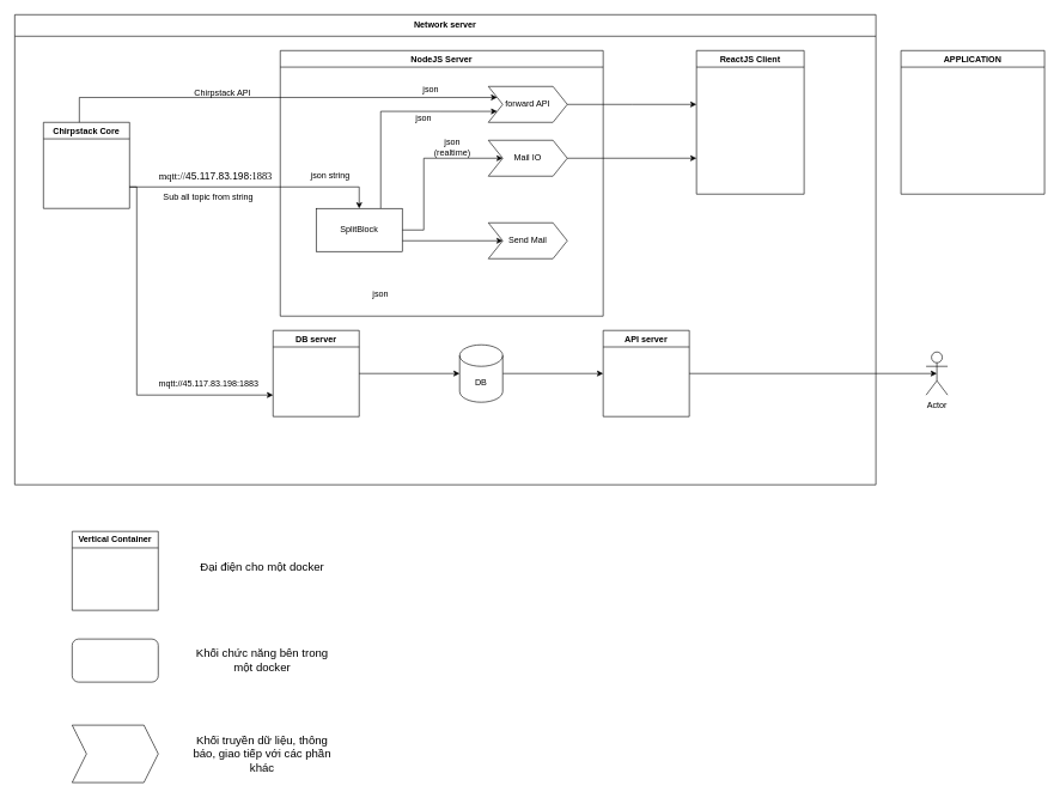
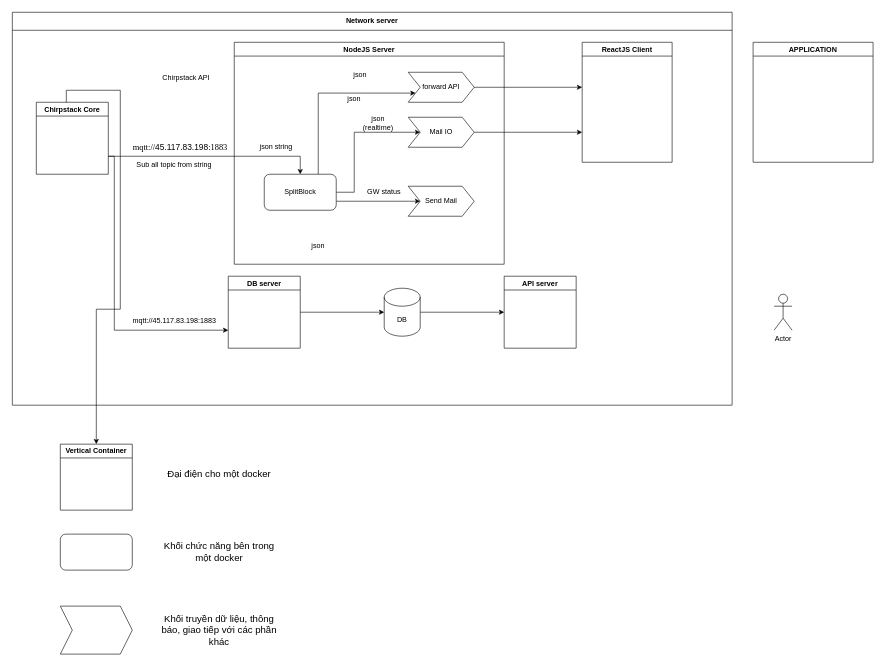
  <mxCell id="0" />
  <mxCell id="1" parent="0" />
  <mxCell id="2" value="Network server" style="swimlane;whiteSpace=wrap;html=1;startSize=30;" parent="1" vertex="1"><mxGeometry x="20" y="20" width="1200" height="655" as="geometry" /></mxCell>
  <mxCell id="3" value="NodeJS Server" style="swimlane;whiteSpace=wrap;html=1;startSize=23;" parent="2" vertex="1"><mxGeometry x="370" y="50" width="450" height="370" as="geometry" /></mxCell>
  <mxCell id="4" style="edgeStyle=orthogonalEdgeStyle;rounded=0;orthogonalLoop=1;jettySize=auto;html=1;exitX=1;exitY=0.5;exitDx=0;exitDy=0;" parent="3" source="5" edge="1"><mxGeometry relative="1" as="geometry"><mxPoint x="580" y="75" as="targetPoint" /></mxGeometry></mxCell>
  <mxCell id="5" value="forward API" style="shape=step;perimeter=stepPerimeter;whiteSpace=wrap;html=1;fixedSize=1;" parent="3" vertex="1"><mxGeometry x="290" y="50" width="110" height="50" as="geometry" /></mxCell>
  <mxCell id="6" style="edgeStyle=orthogonalEdgeStyle;rounded=0;orthogonalLoop=1;jettySize=auto;html=1;exitX=0.75;exitY=0;exitDx=0;exitDy=0;entryX=0;entryY=0.75;entryDx=0;entryDy=0;" parent="3" source="9" target="5" edge="1"><mxGeometry relative="1" as="geometry"><Array as="points"><mxPoint x="140" y="85" /></Array></mxGeometry></mxCell>
  <mxCell id="7" style="edgeStyle=orthogonalEdgeStyle;rounded=0;orthogonalLoop=1;jettySize=auto;html=1;exitX=1;exitY=0.5;exitDx=0;exitDy=0;entryX=0;entryY=0.5;entryDx=0;entryDy=0;" parent="3" source="9" target="10" edge="1"><mxGeometry relative="1" as="geometry"><Array as="points"><mxPoint x="200" y="250" /><mxPoint x="200" y="150" /></Array></mxGeometry></mxCell>
  <mxCell id="8" style="edgeStyle=orthogonalEdgeStyle;rounded=0;orthogonalLoop=1;jettySize=auto;html=1;exitX=1;exitY=0.75;exitDx=0;exitDy=0;entryX=0;entryY=0.5;entryDx=0;entryDy=0;" parent="3" source="9" target="11" edge="1"><mxGeometry relative="1" as="geometry" /></mxCell>
- <mxCell id="9" value="SplitBlock" style="whiteSpace=wrap;html=1;rounded=0;" parent="3" vertex="1"><mxGeometry x="50" y="220" width="120" height="60" as="geometry" /></mxCell>
+ <mxCell id="9" value="SplitBlock" style="rounded=1;whiteSpace=wrap;html=1;" parent="3" vertex="1"><mxGeometry x="50" y="220" width="120" height="60" as="geometry" /></mxCell>
  <mxCell id="10" value="Mail IO" style="shape=step;perimeter=stepPerimeter;whiteSpace=wrap;html=1;fixedSize=1;" parent="3" vertex="1"><mxGeometry x="290" y="125" width="110" height="50" as="geometry" /></mxCell>
  <mxCell id="11" value="Send Mail" style="shape=step;perimeter=stepPerimeter;whiteSpace=wrap;html=1;fixedSize=1;" parent="3" vertex="1"><mxGeometry x="290" y="240" width="110" height="50" as="geometry" /></mxCell>
  <mxCell id="12" value="json" style="text;html=1;strokeColor=none;fillColor=none;align=center;verticalAlign=middle;whiteSpace=wrap;rounded=0;" parent="3" vertex="1"><mxGeometry x="110" y="325" width="60" height="30" as="geometry" /></mxCell>
+ <mxCell id="13" value="GW status" style="text;html=1;strokeColor=none;fillColor=none;align=center;verticalAlign=middle;whiteSpace=wrap;rounded=0;" parent="3" vertex="1"><mxGeometry x="220" y="235" width="60" height="30" as="geometry" /></mxCell>
  <mxCell id="14" value="json (realtime)" style="text;html=1;strokeColor=none;fillColor=none;align=center;verticalAlign=middle;whiteSpace=wrap;rounded=0;" parent="3" vertex="1"><mxGeometry x="210" y="120" width="60" height="30" as="geometry" /></mxCell>
  <mxCell id="15" value="json" style="text;html=1;strokeColor=none;fillColor=none;align=center;verticalAlign=middle;whiteSpace=wrap;rounded=0;" parent="3" vertex="1"><mxGeometry x="180" y="40" width="60" height="30" as="geometry" /></mxCell>
  <mxCell id="16" value="json" style="text;html=1;strokeColor=none;fillColor=none;align=center;verticalAlign=middle;whiteSpace=wrap;rounded=0;" parent="3" vertex="1"><mxGeometry x="170" y="80" width="60" height="30" as="geometry" /></mxCell>
  <mxCell id="17" value="json string" style="text;html=1;strokeColor=none;fillColor=none;align=center;verticalAlign=middle;whiteSpace=wrap;rounded=0;" parent="3" vertex="1"><mxGeometry x="40" y="160" width="60" height="30" as="geometry" /></mxCell>
  <mxCell id="18" style="edgeStyle=orthogonalEdgeStyle;rounded=0;orthogonalLoop=1;jettySize=auto;html=1;exitX=1;exitY=0.5;exitDx=0;exitDy=0;exitPerimeter=0;entryX=0;entryY=0.5;entryDx=0;entryDy=0;" parent="2" source="19" target="22" edge="1"><mxGeometry relative="1" as="geometry"><mxPoint x="765" y="500" as="targetPoint" /></mxGeometry></mxCell>
  <mxCell id="19" value="DB" style="shape=cylinder3;whiteSpace=wrap;html=1;boundedLbl=1;backgroundOutline=1;size=15;" parent="2" vertex="1"><mxGeometry x="620" y="460" width="60" height="80" as="geometry" /></mxCell>
  <mxCell id="20" value="ReactJS Client" style="swimlane;whiteSpace=wrap;html=1;" parent="2" vertex="1"><mxGeometry x="950" y="50" width="150" height="200" as="geometry" /></mxCell>
  <mxCell id="21" style="edgeStyle=orthogonalEdgeStyle;rounded=0;orthogonalLoop=1;jettySize=auto;html=1;exitX=1;exitY=0.5;exitDx=0;exitDy=0;entryX=0;entryY=0.75;entryDx=0;entryDy=0;" parent="2" source="10" target="20" edge="1"><mxGeometry relative="1" as="geometry" /></mxCell>
  <mxCell id="22" value="API server" style="swimlane;whiteSpace=wrap;html=1;" vertex="1" parent="2"><mxGeometry x="820" y="440" width="120" height="120" as="geometry" /></mxCell>
  <mxCell id="23" value="DB server" style="swimlane;whiteSpace=wrap;html=1;" vertex="1" parent="2"><mxGeometry x="360" y="440" width="120" height="120" as="geometry" /></mxCell>
  <mxCell id="24" style="edgeStyle=orthogonalEdgeStyle;rounded=0;orthogonalLoop=1;jettySize=auto;html=1;exitX=1;exitY=0.5;exitDx=0;exitDy=0;entryX=0;entryY=0.5;entryDx=0;entryDy=0;entryPerimeter=0;" edge="1" parent="2" source="23" target="19"><mxGeometry relative="1" as="geometry" /></mxCell>
  <mxCell id="25" style="edgeStyle=orthogonalEdgeStyle;rounded=0;orthogonalLoop=1;jettySize=auto;html=1;exitX=1;exitY=0.75;exitDx=0;exitDy=0;entryX=0.5;entryY=0;entryDx=0;entryDy=0;" edge="1" parent="2" source="27" target="9"><mxGeometry relative="1" as="geometry"><mxPoint x="410" y="215" as="targetPoint" /><Array as="points"><mxPoint x="480" y="240" /></Array></mxGeometry></mxCell>
  <mxCell id="26" style="edgeStyle=orthogonalEdgeStyle;rounded=0;orthogonalLoop=1;jettySize=auto;html=1;exitX=1;exitY=0.75;exitDx=0;exitDy=0;entryX=0;entryY=0.75;entryDx=0;entryDy=0;" edge="1" parent="2" source="27" target="23"><mxGeometry relative="1" as="geometry"><Array as="points"><mxPoint x="170" y="240" /><mxPoint x="170" y="530" /></Array></mxGeometry></mxCell>
  <mxCell id="27" value="Chirpstack Core" style="swimlane;whiteSpace=wrap;html=1;" vertex="1" parent="2"><mxGeometry x="40" y="150" width="120" height="120" as="geometry" /></mxCell>
- <mxCell id="28" style="edgeStyle=orthogonalEdgeStyle;rounded=0;orthogonalLoop=1;jettySize=auto;html=1;exitX=0;exitY=0;exitDx=50;exitDy=0;exitPerimeter=0;entryX=0;entryY=0.25;entryDx=0;entryDy=0;" parent="2" source="27" target="5" edge="1"><mxGeometry relative="1" as="geometry"><mxPoint x="100" y="145" as="sourcePoint" /></mxGeometry></mxCell>
+ <mxCell id="28" style="edgeStyle=orthogonalEdgeStyle;rounded=0;orthogonalLoop=1;jettySize=auto;html=1;exitX=0;exitY=0;exitDx=50;exitDy=0;exitPerimeter=0;" parent="2" source="27" target="36" edge="1"><mxGeometry relative="1" as="geometry"><mxPoint x="100" y="145" as="sourcePoint" /></mxGeometry></mxCell>
  <mxCell id="29" value="mqtt://45.117.83.198:1883" style="text;html=1;align=center;verticalAlign=middle;resizable=0;points=[];autosize=1;strokeColor=none;fillColor=none;" vertex="1" parent="2"><mxGeometry x="190" y="500" width="160" height="30" as="geometry" /></mxCell>
  <mxCell id="30" value="Chirpstack API" style="text;html=1;strokeColor=none;fillColor=none;align=center;verticalAlign=middle;whiteSpace=wrap;rounded=0;" parent="1" vertex="1"><mxGeometry x="260" y="115" width="100" height="30" as="geometry" /></mxCell>
  <mxCell id="31" value="&lt;p style=&quot;font-size: 14px; line-height: 19px;&quot;&gt;&lt;font style=&quot;background-color: rgb(255, 255, 255);&quot; face=&quot;Times New Roman&quot;&gt;mqtt://&lt;/font&gt;45.117.83.198&lt;span style=&quot;background-color: rgb(255, 255, 255); font-family: &amp;quot;Times New Roman&amp;quot;;&quot;&gt;:1883&lt;/span&gt;&lt;/p&gt;" style="text;html=1;strokeColor=none;fillColor=none;align=center;verticalAlign=middle;whiteSpace=wrap;rounded=0;" parent="1" vertex="1"><mxGeometry x="230" y="230" width="140" height="30" as="geometry" /></mxCell>
  <mxCell id="32" value="APPLICATION" style="swimlane;whiteSpace=wrap;html=1;" parent="1" vertex="1"><mxGeometry x="1255" y="70" width="200" height="200" as="geometry" /></mxCell>
  <mxCell id="33" value="Sub all topic from string" style="text;html=1;strokeColor=none;fillColor=none;align=center;verticalAlign=middle;whiteSpace=wrap;rounded=0;" parent="1" vertex="1"><mxGeometry x="220" y="260" width="140" height="30" as="geometry" /></mxCell>
- <mxCell id="34" style="edgeStyle=orthogonalEdgeStyle;rounded=0;orthogonalLoop=1;jettySize=auto;html=1;exitX=1;exitY=0.5;exitDx=0;exitDy=0;entryX=0.5;entryY=0.5;entryDx=0;entryDy=0;entryPerimeter=0;" edge="1" parent="1" source="22" target="35"><mxGeometry relative="1" as="geometry"><mxPoint x="1285" y="520.517" as="targetPoint" /></mxGeometry></mxCell>
  <mxCell id="35" value="Actor" style="shape=umlActor;verticalLabelPosition=bottom;verticalAlign=top;html=1;outlineConnect=0;" vertex="1" parent="1"><mxGeometry x="1290" y="490" width="30" height="60" as="geometry" /></mxCell>
  <mxCell id="36" value="Vertical Container" style="swimlane;whiteSpace=wrap;html=1;" vertex="1" parent="1"><mxGeometry x="100" y="740" width="120" height="110" as="geometry" /></mxCell>
  <mxCell id="37" value="&lt;span style=&quot;font-size: 16px;&quot;&gt;Đại điện cho một docker&lt;/span&gt;" style="text;html=1;strokeColor=none;fillColor=none;align=center;verticalAlign=middle;whiteSpace=wrap;rounded=0;" vertex="1" parent="1"><mxGeometry x="260" y="760" width="210" height="60" as="geometry" /></mxCell>
  <mxCell id="38" value="" style="rounded=1;whiteSpace=wrap;html=1;" vertex="1" parent="1"><mxGeometry x="100" y="890" width="120" height="60" as="geometry" /></mxCell>
  <mxCell id="39" value="&lt;span style=&quot;font-size: 16px;&quot;&gt;Khối chức năng bên trong một docker&lt;/span&gt;" style="text;html=1;strokeColor=none;fillColor=none;align=center;verticalAlign=middle;whiteSpace=wrap;rounded=0;" vertex="1" parent="1"><mxGeometry x="260" y="890" width="210" height="60" as="geometry" /></mxCell>
  <mxCell id="40" value="" style="shape=step;perimeter=stepPerimeter;whiteSpace=wrap;html=1;fixedSize=1;" vertex="1" parent="1"><mxGeometry x="100" y="1010" width="120" height="80" as="geometry" /></mxCell>
  <mxCell id="41" value="&lt;span style=&quot;font-size: 16px;&quot;&gt;Khối truyền dữ liệu, thông báo, giao tiếp với các phần khác&lt;/span&gt;" style="text;html=1;strokeColor=none;fillColor=none;align=center;verticalAlign=middle;whiteSpace=wrap;rounded=0;" vertex="1" parent="1"><mxGeometry x="260" y="1020" width="210" height="60" as="geometry" /></mxCell>
